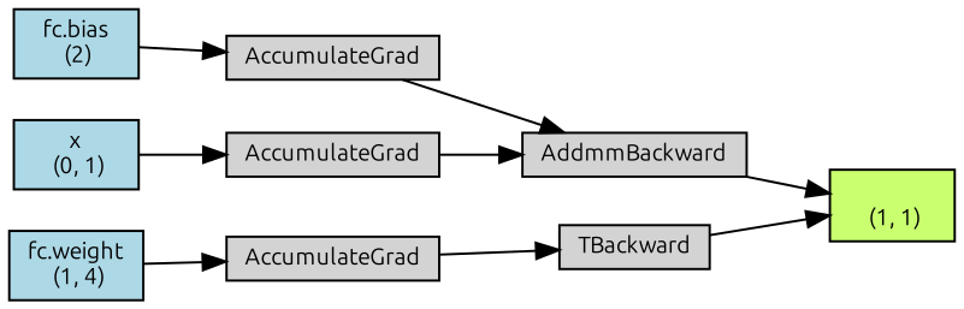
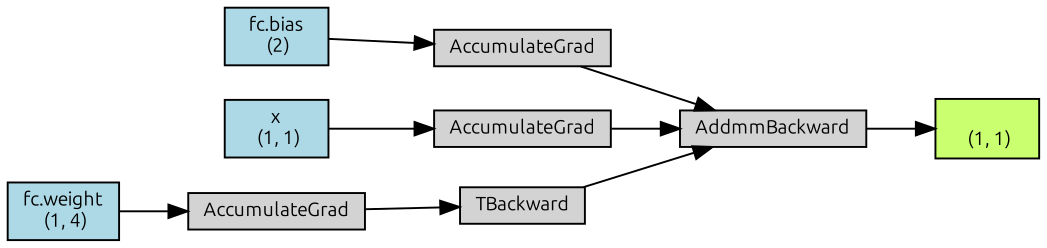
  digraph {
    fontname=Ubuntu
    rankdir=LR
    node [align=left fontname=Ubuntu fontsize=10 ranksep=0.1 shape=box style=filled]
    edge [fontname=Ubuntu]
    n1 [fillcolor=darkolivegreen1 height=0.2 label="\n (1, 1)"]
    n2 [height=0.2 label=AddmmBackward]
    n3 [height=0.2 label=AccumulateGrad]
    n4 [fillcolor=lightblue height=0.2 label="fc.bias\n (2)"]
    n5 [height=0.2 label=AccumulateGrad]
-   n6 [fillcolor=lightblue height=0.2 label="x\n (0, 1)"]
+   n6 [fillcolor=lightblue height=0.2 label="x\n (1, 1)"]
    n7 [height=0.2 label=TBackward]
    n8 [height=0.2 label=AccumulateGrad]
    n9 [fillcolor=lightblue height=0.2 label="fc.weight\n (1, 4)"]
    n2 -> n1
    n3 -> n2
    n4 -> n3
    n5 -> n2
    n6 -> n5
-   n7 -> n1
+   n7 -> n2
    n8 -> n7
    n9 -> n8
  }
